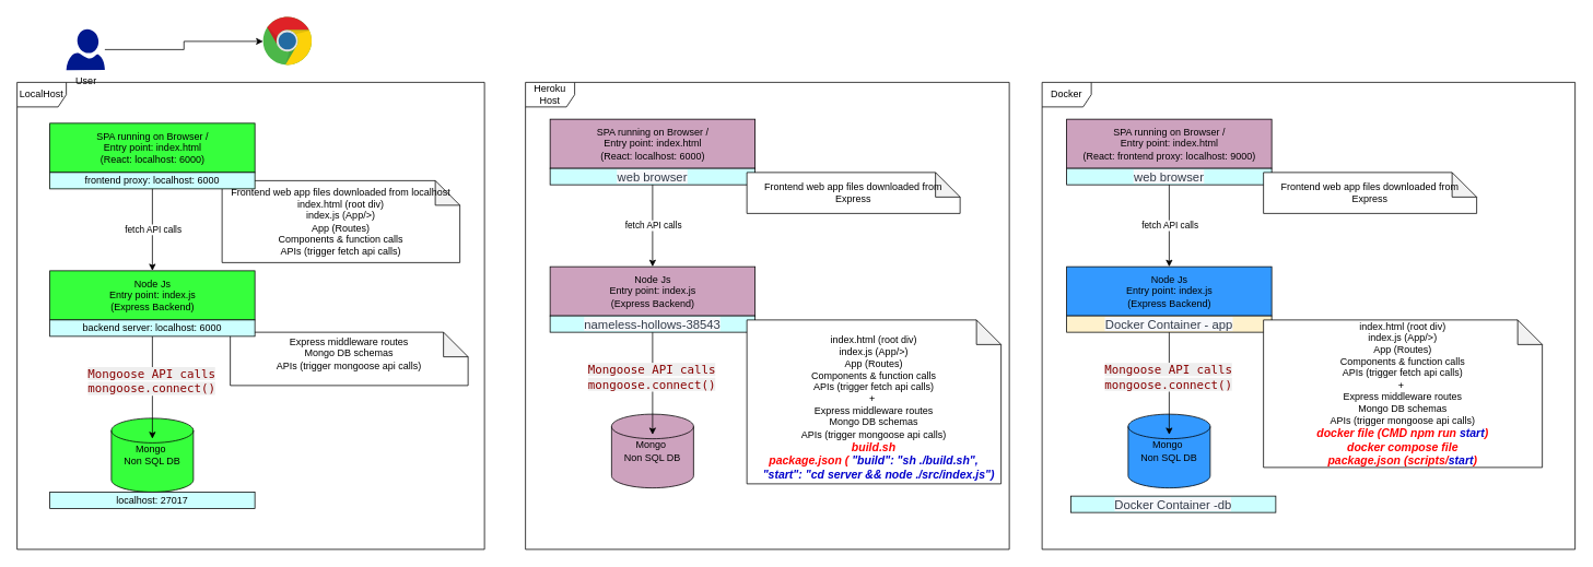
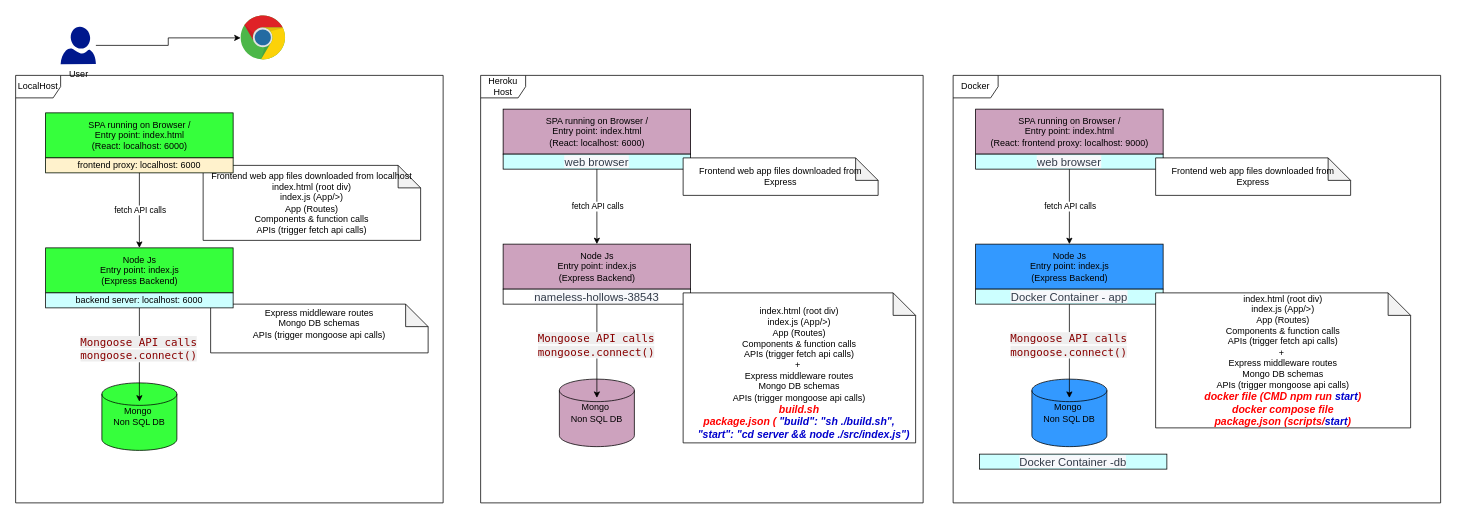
  <mxCell id="0" />
  <mxCell id="1" parent="0" />
  <mxCell id="2" value="LocalHost" style="shape=umlFrame;whiteSpace=wrap;html=1;strokeColor=#000000;fillColor=#FFFFFF;" vertex="1" parent="1"><mxGeometry x="20" y="100" width="570" height="570" as="geometry" /></mxCell>
  <mxCell id="3" value="Heroku Host" style="shape=umlFrame;whiteSpace=wrap;html=1;strokeColor=#000000;fillColor=#FFFFFF;" vertex="1" parent="1"><mxGeometry x="640" y="100" width="590" height="570" as="geometry" /></mxCell>
  <mxCell id="4" value="Express middleware routes&lt;br&gt;Mongo DB schemas&lt;br&gt;APIs (trigger mongoose api calls)&lt;br&gt;&amp;nbsp;" style="shape=note;whiteSpace=wrap;html=1;backgroundOutline=1;darkOpacity=0.05;" vertex="1" parent="1"><mxGeometry x="280" y="405" width="290" height="65" as="geometry" /></mxCell>
  <mxCell id="5" value="Mongo&amp;nbsp;&lt;br&gt;Non SQL DB" style="shape=cylinder2;whiteSpace=wrap;html=1;boundedLbl=1;backgroundOutline=1;size=15;fillColor=#36FF3C;" vertex="1" parent="1"><mxGeometry x="135" y="510" width="100" height="90" as="geometry" /></mxCell>
  <mxCell id="6" value="Node Js&lt;br&gt;Entry point: index.js&lt;br&gt;(Express Backend)" style="html=1;fillColor=#36FF3C;" vertex="1" parent="1"><mxGeometry x="60" y="330" width="250" height="60" as="geometry" /></mxCell>
  <mxCell id="7" value="" style="dashed=0;outlineConnect=0;html=1;align=center;labelPosition=center;verticalLabelPosition=bottom;verticalAlign=top;shape=mxgraph.weblogos.chrome" vertex="1" parent="1"><mxGeometry x="320" y="20" width="60" height="60" as="geometry" /></mxCell>
  <mxCell id="8" style="edgeStyle=orthogonalEdgeStyle;rounded=0;orthogonalLoop=1;jettySize=auto;html=1;" edge="1" parent="1" source="9" target="7"><mxGeometry relative="1" as="geometry" /></mxCell>
  <mxCell id="9" value="User" style="aspect=fixed;pointerEvents=1;shadow=0;dashed=0;html=1;strokeColor=none;labelPosition=center;verticalLabelPosition=bottom;verticalAlign=top;align=center;fillColor=#00188D;shape=mxgraph.azure.user" vertex="1" parent="1"><mxGeometry x="80" y="35" width="47" height="50" as="geometry" /></mxCell>
  <mxCell id="10" style="edgeStyle=orthogonalEdgeStyle;rounded=0;orthogonalLoop=1;jettySize=auto;html=1;exitX=0.5;exitY=1;exitDx=0;exitDy=0;entryX=0.5;entryY=0.278;entryDx=0;entryDy=0;entryPerimeter=0;" edge="1" parent="1" source="12" target="5"><mxGeometry relative="1" as="geometry" /></mxCell>
  <mxCell id="11" value="&lt;span style=&quot;color: rgb(136 , 0 , 0) ; font-family: monospace , monospace ; font-size: 14.4px ; background-color: rgb(238 , 238 , 238)&quot;&gt;Mongoose API calls&lt;br&gt;mongoose.connect()&lt;/span&gt;" style="edgeLabel;html=1;align=center;verticalAlign=middle;resizable=0;points=[];" vertex="1" connectable="0" parent="10"><mxGeometry x="-0.143" y="-2" relative="1" as="geometry"><mxPoint as="offset" /></mxGeometry></mxCell>
  <mxCell id="12" value="&lt;span&gt;backend server: localhost: 6000&lt;/span&gt;" style="rounded=0;whiteSpace=wrap;html=1;fillColor=#CCFFFF;" vertex="1" parent="1"><mxGeometry x="60" y="390" width="250" height="20" as="geometry" /></mxCell>
- <mxCell id="13" value="localhost: 27017" style="rounded=0;whiteSpace=wrap;html=1;fillColor=#CCFFFF;" vertex="1" parent="1"><mxGeometry x="60" y="600" width="250" height="20" as="geometry" /></mxCell>
  <mxCell id="14" value="Frontend web app files downloaded from localhost&lt;br&gt;index.html (root div)&lt;br&gt;index.js (App/&amp;gt;)&lt;br&gt;App (Routes)&lt;br&gt;Components &amp;amp; function calls&lt;br&gt;APIs (trigger fetch api calls)" style="shape=note;whiteSpace=wrap;html=1;backgroundOutline=1;darkOpacity=0.05;" vertex="1" parent="1"><mxGeometry x="270" y="220" width="290" height="100" as="geometry" /></mxCell>
  <mxCell id="15" value="" style="group;fillColor=#36FF3C;" vertex="1" connectable="0" parent="1"><mxGeometry x="60" y="150" width="250" height="80" as="geometry" /></mxCell>
  <mxCell id="16" value="SPA running on Browser /&lt;br&gt;Entry point: index.html&lt;br&gt;(React:&amp;nbsp;&lt;span&gt;localhost: 6000&lt;/span&gt;)" style="html=1;fillColor=#36FF3C;" vertex="1" parent="15"><mxGeometry width="250" height="60" as="geometry" /></mxCell>
- <mxCell id="17" value="frontend proxy: localhost: 6000" style="rounded=0;whiteSpace=wrap;html=1;fillColor=#CCFFFF;strokeColor=#000000;" vertex="1" parent="15"><mxGeometry y="60" width="250" height="20" as="geometry" /></mxCell>
+ <mxCell id="17" value="frontend proxy: localhost: 6000" style="rounded=0;whiteSpace=wrap;html=1;fillColor=#fff2cc;strokeColor=#000000;" vertex="1" parent="15"><mxGeometry y="60" width="250" height="20" as="geometry" /></mxCell>
  <mxCell id="18" style="edgeStyle=orthogonalEdgeStyle;rounded=0;orthogonalLoop=1;jettySize=auto;html=1;entryX=0.5;entryY=0;entryDx=0;entryDy=0;" edge="1" parent="1" source="17" target="6"><mxGeometry relative="1" as="geometry"><mxPoint x="185" y="250" as="sourcePoint" /></mxGeometry></mxCell>
  <mxCell id="19" value="fetch API calls" style="edgeLabel;html=1;align=center;verticalAlign=middle;resizable=0;points=[];" vertex="1" connectable="0" parent="18"><mxGeometry x="-0.02" relative="1" as="geometry"><mxPoint as="offset" /></mxGeometry></mxCell>
  <mxCell id="20" value="Mongo&amp;nbsp;&lt;br&gt;Non SQL DB" style="shape=cylinder2;whiteSpace=wrap;html=1;boundedLbl=1;backgroundOutline=1;size=15;fillColor=#CDA2BE;" vertex="1" parent="1"><mxGeometry x="745" y="505" width="100" height="90" as="geometry" /></mxCell>
  <mxCell id="21" value="Node Js&lt;br&gt;Entry point: index.js&lt;br&gt;(Express Backend)" style="html=1;fillColor=#CDA2BE;" vertex="1" parent="1"><mxGeometry x="670" y="325" width="250" height="60" as="geometry" /></mxCell>
  <mxCell id="22" style="edgeStyle=orthogonalEdgeStyle;rounded=0;orthogonalLoop=1;jettySize=auto;html=1;exitX=0.5;exitY=1;exitDx=0;exitDy=0;entryX=0.5;entryY=0.278;entryDx=0;entryDy=0;entryPerimeter=0;" edge="1" parent="1" source="24" target="20"><mxGeometry relative="1" as="geometry" /></mxCell>
  <mxCell id="23" value="&lt;span style=&quot;color: rgb(136 , 0 , 0) ; font-family: monospace , monospace ; font-size: 14.4px ; background-color: rgb(238 , 238 , 238)&quot;&gt;Mongoose API calls&lt;br&gt;mongoose.connect()&lt;/span&gt;" style="edgeLabel;html=1;align=center;verticalAlign=middle;resizable=0;points=[];" vertex="1" connectable="0" parent="22"><mxGeometry x="-0.143" y="-2" relative="1" as="geometry"><mxPoint as="offset" /></mxGeometry></mxCell>
- <mxCell id="24" value="&lt;span style=&quot;color: rgb(50 , 59 , 73) ; font-family: , &amp;#34;helvetica neue&amp;#34; , &amp;#34;helvetica&amp;#34; , &amp;#34;arial&amp;#34; , sans-serif ; font-size: 15px ; background-color: rgb(247 , 248 , 251)&quot;&gt;nameless-hollows-38543&lt;/span&gt;" style="rounded=0;whiteSpace=wrap;html=1;fillColor=#CCFFFF;" vertex="1" parent="1"><mxGeometry x="670" y="385" width="250" height="20" as="geometry" /></mxCell>
+ <mxCell id="24" value="&lt;span style=&quot;color: rgb(50 , 59 , 73) ; font-family: , &amp;#34;helvetica neue&amp;#34; , &amp;#34;helvetica&amp;#34; , &amp;#34;arial&amp;#34; , sans-serif ; font-size: 15px ; background-color: rgb(247 , 248 , 251)&quot;&gt;nameless-hollows-38543&lt;/span&gt;" style="rounded=0;whiteSpace=wrap;html=1;fillColor=#ffffff;" vertex="1" parent="1"><mxGeometry x="670" y="385" width="250" height="20" as="geometry" /></mxCell>
  <mxCell id="25" value="" style="group;fillColor=#B5739D;" vertex="1" connectable="0" parent="1"><mxGeometry x="670" y="145" width="250" height="80" as="geometry" /></mxCell>
  <mxCell id="26" value="SPA running on Browser /&lt;br&gt;Entry point: index.html&lt;br&gt;(React:&amp;nbsp;&lt;span&gt;localhost: 6000&lt;/span&gt;)" style="html=1;fillColor=#CDA2BE;" vertex="1" parent="25"><mxGeometry width="250" height="60" as="geometry" /></mxCell>
  <mxCell id="27" value="&lt;span style=&quot;color: rgb(50 , 59 , 73) ; font-family: , &amp;#34;helvetica neue&amp;#34; , &amp;#34;helvetica&amp;#34; , &amp;#34;arial&amp;#34; , sans-serif ; font-size: 15px ; background-color: rgb(247 , 248 , 251)&quot;&gt;web browser&lt;/span&gt;" style="rounded=0;whiteSpace=wrap;html=1;fillColor=#CCFFFF;strokeColor=#000000;" vertex="1" parent="25"><mxGeometry y="60" width="250" height="20" as="geometry" /></mxCell>
  <mxCell id="28" style="edgeStyle=orthogonalEdgeStyle;rounded=0;orthogonalLoop=1;jettySize=auto;html=1;entryX=0.5;entryY=0;entryDx=0;entryDy=0;" edge="1" parent="1" source="27" target="21"><mxGeometry relative="1" as="geometry"><mxPoint x="795" y="245" as="sourcePoint" /></mxGeometry></mxCell>
  <mxCell id="29" value="fetch API calls" style="edgeLabel;html=1;align=center;verticalAlign=middle;resizable=0;points=[];" vertex="1" connectable="0" parent="28"><mxGeometry x="-0.02" relative="1" as="geometry"><mxPoint as="offset" /></mxGeometry></mxCell>
  <mxCell id="30" value="Frontend web app files downloaded from Express" style="shape=note;whiteSpace=wrap;html=1;backgroundOutline=1;darkOpacity=0.05;" vertex="1" parent="1"><mxGeometry x="910" y="210" width="260" height="50" as="geometry" /></mxCell>
  <mxCell id="31" value="&lt;br&gt;index.html (root div)&lt;br&gt;index.js (App/&amp;gt;)&lt;br&gt;App (Routes)&lt;br&gt;Components &amp;amp; function calls&lt;br&gt;APIs (trigger fetch api calls)&lt;br&gt;+&amp;nbsp;&lt;br&gt;Express middleware routes&lt;br&gt;Mongo DB schemas&lt;br&gt;APIs (trigger mongoose api calls)&lt;br&gt;&lt;i&gt;&lt;font color=&quot;#ff0000&quot; style=&quot;font-size: 14px&quot;&gt;&lt;b&gt;build.sh&lt;br&gt;package.json (&lt;/b&gt;&lt;/font&gt;&lt;/i&gt;&lt;span style=&quot;font-size: 14px&quot;&gt;&lt;b&gt;&lt;i&gt;&lt;font color=&quot;#ff0000&quot;&gt;&amp;nbsp;&lt;/font&gt;&lt;font color=&quot;#0000cc&quot;&gt;&quot;build&quot;: &quot;sh ./build.sh&quot;,&lt;/font&gt;&lt;br&gt;&lt;font color=&quot;#0000cc&quot;&gt;&amp;nbsp; &amp;nbsp; &quot;start&quot;: &quot;cd server &amp;amp;&amp;amp; node ./src/index.js&quot;)&lt;/font&gt;&lt;/i&gt;&lt;/b&gt;&lt;/span&gt;&lt;font color=&quot;#0000cc&quot;&gt;&amp;nbsp;&lt;/font&gt;" style="shape=note;whiteSpace=wrap;html=1;backgroundOutline=1;darkOpacity=0.05;" vertex="1" parent="1"><mxGeometry x="910" y="390" width="310" height="200" as="geometry" /></mxCell>
  <mxCell id="32" value="Docker" style="shape=umlFrame;whiteSpace=wrap;html=1;strokeColor=#000000;fillColor=#FFFFFF;" vertex="1" parent="1"><mxGeometry x="1270" y="100" width="650" height="570" as="geometry" /></mxCell>
  <mxCell id="33" value="Mongo&amp;nbsp;&lt;br&gt;Non SQL DB" style="shape=cylinder2;whiteSpace=wrap;html=1;boundedLbl=1;backgroundOutline=1;size=15;fillColor=#3399FF;" vertex="1" parent="1"><mxGeometry x="1375" y="505" width="100" height="90" as="geometry" /></mxCell>
  <mxCell id="34" value="Node Js&lt;br&gt;Entry point: index.js&lt;br&gt;(Express Backend)" style="html=1;fillColor=#3399FF;" vertex="1" parent="1"><mxGeometry x="1300" y="325" width="250" height="60" as="geometry" /></mxCell>
  <mxCell id="35" style="edgeStyle=orthogonalEdgeStyle;rounded=0;orthogonalLoop=1;jettySize=auto;html=1;exitX=0.5;exitY=1;exitDx=0;exitDy=0;entryX=0.5;entryY=0.278;entryDx=0;entryDy=0;entryPerimeter=0;" edge="1" parent="1" source="37" target="33"><mxGeometry relative="1" as="geometry" /></mxCell>
  <mxCell id="36" value="&lt;span style=&quot;color: rgb(136 , 0 , 0) ; font-family: monospace , monospace ; font-size: 14.4px ; background-color: rgb(238 , 238 , 238)&quot;&gt;Mongoose API calls&lt;br&gt;mongoose.connect()&lt;/span&gt;" style="edgeLabel;html=1;align=center;verticalAlign=middle;resizable=0;points=[];" vertex="1" connectable="0" parent="35"><mxGeometry x="-0.143" y="-2" relative="1" as="geometry"><mxPoint as="offset" /></mxGeometry></mxCell>
- <mxCell id="37" value="&lt;span style=&quot;color: rgb(50 , 59 , 73) ; font-family: , &amp;#34;helvetica neue&amp;#34; , &amp;#34;helvetica&amp;#34; , &amp;#34;arial&amp;#34; , sans-serif ; font-size: 15px ; background-color: rgb(247 , 248 , 251)&quot;&gt;Docker Container - app&lt;/span&gt;" style="rounded=0;whiteSpace=wrap;html=1;fillColor=#fff2cc;" vertex="1" parent="1"><mxGeometry x="1300" y="385" width="250" height="20" as="geometry" /></mxCell>
+ <mxCell id="37" value="&lt;span style=&quot;color: rgb(50 , 59 , 73) ; font-family: , &amp;#34;helvetica neue&amp;#34; , &amp;#34;helvetica&amp;#34; , &amp;#34;arial&amp;#34; , sans-serif ; font-size: 15px ; background-color: rgb(247 , 248 , 251)&quot;&gt;Docker Container - app&lt;/span&gt;" style="rounded=0;whiteSpace=wrap;html=1;fillColor=#CCFFFF;" vertex="1" parent="1"><mxGeometry x="1300" y="385" width="250" height="20" as="geometry" /></mxCell>
  <mxCell id="38" value="&lt;span style=&quot;color: rgb(50 , 59 , 73) ; font-size: 15px ; background-color: rgb(247 , 248 , 251)&quot;&gt;Docker Container -db&lt;/span&gt;" style="rounded=0;whiteSpace=wrap;html=1;fillColor=#CCFFFF;" vertex="1" parent="1"><mxGeometry x="1305" y="605" width="250" height="20" as="geometry" /></mxCell>
  <mxCell id="39" value="" style="group;fillColor=#B5739D;" vertex="1" connectable="0" parent="1"><mxGeometry x="1300" y="145" width="250" height="80" as="geometry" /></mxCell>
  <mxCell id="40" value="SPA running on Browser /&lt;br&gt;Entry point: index.html&lt;br&gt;(React:&amp;nbsp;&lt;span&gt;frontend proxy: localhost: 9000&lt;/span&gt;)" style="html=1;fillColor=#CDA2BE;" vertex="1" parent="39"><mxGeometry width="250" height="60" as="geometry" /></mxCell>
  <mxCell id="41" value="&lt;span style=&quot;color: rgb(50 , 59 , 73) ; font-family: , &amp;#34;helvetica neue&amp;#34; , &amp;#34;helvetica&amp;#34; , &amp;#34;arial&amp;#34; , sans-serif ; font-size: 15px ; background-color: rgb(247 , 248 , 251)&quot;&gt;web browser&lt;/span&gt;" style="rounded=0;whiteSpace=wrap;html=1;fillColor=#CCFFFF;strokeColor=#000000;" vertex="1" parent="39"><mxGeometry y="60" width="250" height="20" as="geometry" /></mxCell>
  <mxCell id="42" style="edgeStyle=orthogonalEdgeStyle;rounded=0;orthogonalLoop=1;jettySize=auto;html=1;entryX=0.5;entryY=0;entryDx=0;entryDy=0;" edge="1" parent="1" source="41" target="34"><mxGeometry relative="1" as="geometry"><mxPoint x="1425" y="245" as="sourcePoint" /></mxGeometry></mxCell>
  <mxCell id="43" value="fetch API calls" style="edgeLabel;html=1;align=center;verticalAlign=middle;resizable=0;points=[];" vertex="1" connectable="0" parent="42"><mxGeometry x="-0.02" relative="1" as="geometry"><mxPoint as="offset" /></mxGeometry></mxCell>
  <mxCell id="44" value="Frontend web app files downloaded from Express" style="shape=note;whiteSpace=wrap;html=1;backgroundOutline=1;darkOpacity=0.05;" vertex="1" parent="1"><mxGeometry x="1540" y="210" width="260" height="50" as="geometry" /></mxCell>
  <mxCell id="45" value="&lt;br&gt;index.html (root div)&lt;br&gt;index.js (App/&amp;gt;)&lt;br&gt;App (Routes)&lt;br&gt;Components &amp;amp; function calls&lt;br&gt;APIs (trigger fetch api calls)&lt;br&gt;+&amp;nbsp;&lt;br&gt;Express middleware routes&lt;br&gt;Mongo DB schemas&lt;br&gt;APIs (trigger mongoose api calls)&lt;br&gt;&lt;i&gt;&lt;font style=&quot;font-size: 14px&quot;&gt;&lt;b&gt;&lt;font color=&quot;#ff0000&quot;&gt;docker file (CMD npm run &lt;/font&gt;&lt;font color=&quot;#0000cc&quot;&gt;start&lt;/font&gt;&lt;font color=&quot;#ff0000&quot;&gt;)&lt;/font&gt;&lt;br&gt;&lt;font color=&quot;#ff0000&quot;&gt;docker compose file&lt;/font&gt;&lt;br&gt;&lt;font color=&quot;#ff0000&quot;&gt;package.json (scripts/&lt;/font&gt;&lt;font color=&quot;#0000cc&quot;&gt;start&lt;/font&gt;&lt;font color=&quot;#ff0000&quot;&gt;)&lt;/font&gt;&lt;/b&gt;&lt;/font&gt;&lt;/i&gt;&lt;br&gt;&amp;nbsp;" style="shape=note;whiteSpace=wrap;html=1;backgroundOutline=1;darkOpacity=0.05;" vertex="1" parent="1"><mxGeometry x="1540" y="390" width="340" height="180" as="geometry" /></mxCell>
